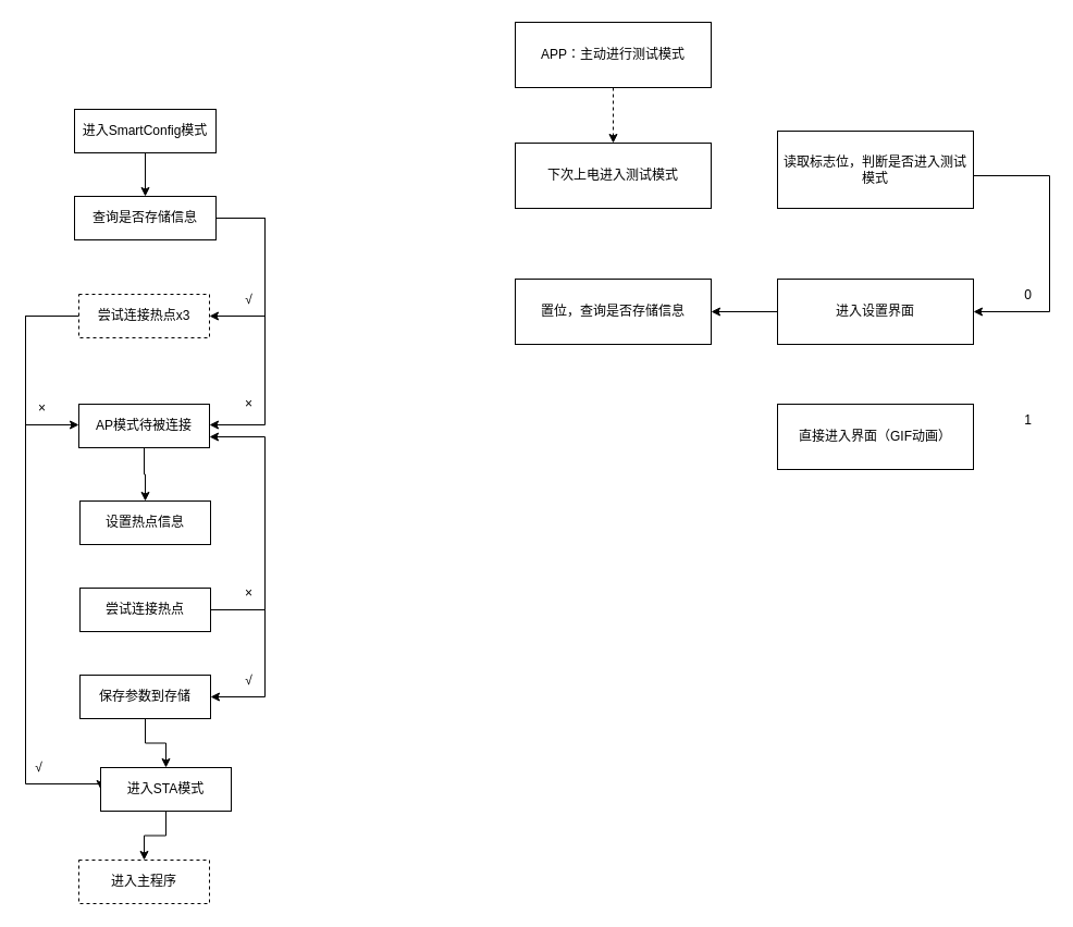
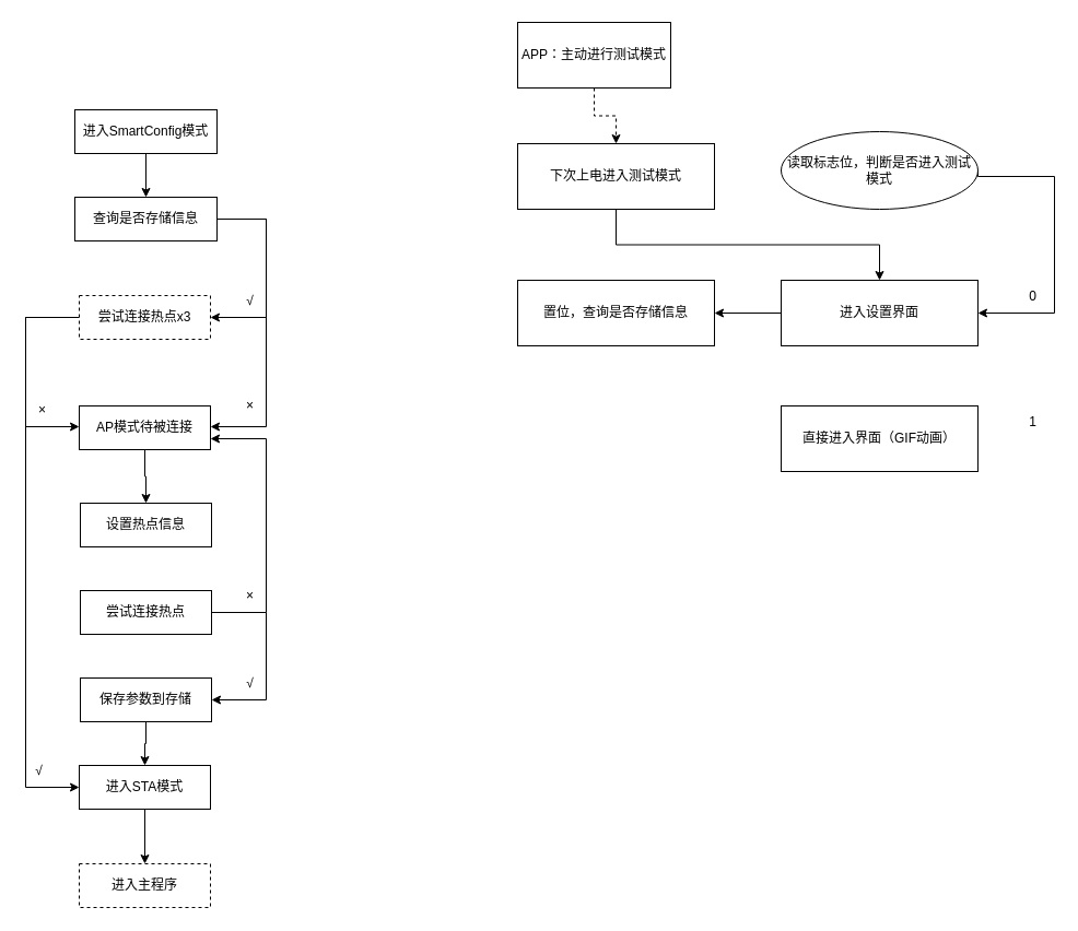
  <mxCell id="0" />
  <mxCell id="1" parent="0" />
  <mxCell id="2" style="edgeStyle=orthogonalEdgeStyle;rounded=0;orthogonalLoop=1;jettySize=auto;html=1;exitX=0;exitY=0.5;exitDx=0;exitDy=0;entryX=0;entryY=0.5;entryDx=0;entryDy=0;" parent="1" source="4" edge="1"><mxGeometry relative="1" as="geometry"><mxPoint x="72" y="390" as="targetPoint" /><Array as="points"><mxPoint x="23" y="290" /><mxPoint x="23" y="390" /></Array></mxGeometry></mxCell>
  <mxCell id="3" style="edgeStyle=orthogonalEdgeStyle;rounded=0;orthogonalLoop=1;jettySize=auto;html=1;exitX=0;exitY=0.5;exitDx=0;exitDy=0;entryX=0;entryY=0.5;entryDx=0;entryDy=0;" parent="1" source="4" target="10" edge="1"><mxGeometry relative="1" as="geometry"><Array as="points"><mxPoint x="23" y="290" /><mxPoint x="23" y="720" /></Array></mxGeometry></mxCell>
  <mxCell id="4" value="尝试连接热点x3" style="rounded=0;whiteSpace=wrap;html=1;dashed=1;" parent="1" vertex="1"><mxGeometry x="72" y="270" width="120" height="40" as="geometry" /></mxCell>
  <mxCell id="5" style="edgeStyle=orthogonalEdgeStyle;rounded=0;orthogonalLoop=1;jettySize=auto;html=1;exitX=1;exitY=0.5;exitDx=0;exitDy=0;entryX=1;entryY=0.5;entryDx=0;entryDy=0;" parent="1" source="7" target="4" edge="1"><mxGeometry relative="1" as="geometry"><mxPoint x="192" y="300.29" as="targetPoint" /><mxPoint x="203" y="200" as="sourcePoint" /><Array as="points"><mxPoint x="243" y="200" /><mxPoint x="243" y="290" /></Array></mxGeometry></mxCell>
  <mxCell id="6" style="edgeStyle=orthogonalEdgeStyle;rounded=0;orthogonalLoop=1;jettySize=auto;html=1;exitX=1;exitY=0.5;exitDx=0;exitDy=0;entryX=1;entryY=0.5;entryDx=0;entryDy=0;" parent="1" edge="1"><mxGeometry relative="1" as="geometry"><mxPoint x="198" y="200" as="sourcePoint" /><mxPoint x="192" y="390" as="targetPoint" /><Array as="points"><mxPoint x="243" y="200" /><mxPoint x="243" y="390" /></Array></mxGeometry></mxCell>
  <mxCell id="7" value="查询是否存储信息" style="rounded=0;whiteSpace=wrap;html=1;" parent="1" vertex="1"><mxGeometry x="68" y="180" width="130" height="40" as="geometry" /></mxCell>
  <mxCell id="8" value="×" style="text;html=1;align=center;verticalAlign=middle;resizable=0;points=[];autosize=1;strokeColor=none;fillColor=none;" parent="1" vertex="1"><mxGeometry x="213" y="356" width="30" height="30" as="geometry" /></mxCell>
  <mxCell id="9" style="edgeStyle=orthogonalEdgeStyle;rounded=0;orthogonalLoop=1;jettySize=auto;html=1;exitX=0.5;exitY=1;exitDx=0;exitDy=0;entryX=0.5;entryY=0;entryDx=0;entryDy=0;" parent="1" source="10" target="14" edge="1"><mxGeometry relative="1" as="geometry" /></mxCell>
- <mxCell id="10" value="进入STA模式" style="rounded=0;whiteSpace=wrap;html=1;" parent="1" vertex="1"><mxGeometry x="92" y="705" width="120" height="40" as="geometry" /></mxCell>
+ <mxCell id="10" value="进入STA模式" style="rounded=0;whiteSpace=wrap;html=1;" parent="1" vertex="1"><mxGeometry x="72" y="700" width="120" height="40" as="geometry" /></mxCell>
  <mxCell id="11" value="√" style="text;html=1;align=center;verticalAlign=middle;resizable=0;points=[];autosize=1;strokeColor=none;fillColor=none;" parent="1" vertex="1"><mxGeometry x="20" y="690" width="30" height="30" as="geometry" /></mxCell>
  <mxCell id="12" value="√" style="text;html=1;align=center;verticalAlign=middle;resizable=0;points=[];autosize=1;strokeColor=none;fillColor=none;" parent="1" vertex="1"><mxGeometry x="213" y="260" width="30" height="30" as="geometry" /></mxCell>
  <mxCell id="13" value="×" style="text;html=1;align=center;verticalAlign=middle;resizable=0;points=[];autosize=1;strokeColor=none;fillColor=none;" parent="1" vertex="1"><mxGeometry x="23" y="360" width="30" height="30" as="geometry" /></mxCell>
  <mxCell id="14" value="进入主程序" style="rounded=0;whiteSpace=wrap;html=1;dashed=1;" parent="1" vertex="1"><mxGeometry x="72" y="790" width="120" height="40" as="geometry" /></mxCell>
  <mxCell id="15" style="edgeStyle=orthogonalEdgeStyle;rounded=0;orthogonalLoop=1;jettySize=auto;html=1;exitX=0.5;exitY=1;exitDx=0;exitDy=0;entryX=0.5;entryY=0;entryDx=0;entryDy=0;" parent="1" source="16" target="17" edge="1"><mxGeometry relative="1" as="geometry" /></mxCell>
  <mxCell id="16" value="AP模式待被连接" style="rounded=0;whiteSpace=wrap;html=1;" parent="1" vertex="1"><mxGeometry x="72" y="371" width="120" height="40" as="geometry" /></mxCell>
  <mxCell id="17" value="设置热点信息" style="rounded=0;whiteSpace=wrap;html=1;" parent="1" vertex="1"><mxGeometry x="73" y="460" width="120" height="40" as="geometry" /></mxCell>
  <mxCell id="18" style="edgeStyle=orthogonalEdgeStyle;rounded=0;orthogonalLoop=1;jettySize=auto;html=1;exitX=0.5;exitY=1;exitDx=0;exitDy=0;entryX=0.5;entryY=0;entryDx=0;entryDy=0;" parent="1" source="19" target="7" edge="1"><mxGeometry relative="1" as="geometry" /></mxCell>
  <mxCell id="19" value="进入SmartConfig模式" style="rounded=0;whiteSpace=wrap;html=1;" parent="1" vertex="1"><mxGeometry x="68" y="100" width="130" height="40" as="geometry" /></mxCell>
  <mxCell id="20" style="edgeStyle=orthogonalEdgeStyle;rounded=0;orthogonalLoop=1;jettySize=auto;html=1;exitX=1;exitY=0.5;exitDx=0;exitDy=0;entryX=1;entryY=0.5;entryDx=0;entryDy=0;" parent="1" source="22" target="24" edge="1"><mxGeometry relative="1" as="geometry"><Array as="points"><mxPoint x="243" y="560" /><mxPoint x="243" y="640" /></Array></mxGeometry></mxCell>
  <mxCell id="21" style="edgeStyle=orthogonalEdgeStyle;rounded=0;orthogonalLoop=1;jettySize=auto;html=1;exitX=1;exitY=0.5;exitDx=0;exitDy=0;entryX=1;entryY=0.75;entryDx=0;entryDy=0;" parent="1" source="22" target="16" edge="1"><mxGeometry relative="1" as="geometry"><Array as="points"><mxPoint x="243" y="560" /><mxPoint x="243" y="401" /></Array></mxGeometry></mxCell>
  <mxCell id="22" value="尝试连接热点" style="rounded=0;whiteSpace=wrap;html=1;" parent="1" vertex="1"><mxGeometry x="73" y="540" width="120" height="40" as="geometry" /></mxCell>
  <mxCell id="23" style="edgeStyle=orthogonalEdgeStyle;rounded=0;orthogonalLoop=1;jettySize=auto;html=1;exitX=0.5;exitY=1;exitDx=0;exitDy=0;entryX=0.5;entryY=0;entryDx=0;entryDy=0;" parent="1" source="24" target="10" edge="1"><mxGeometry relative="1" as="geometry" /></mxCell>
  <mxCell id="24" value="保存参数到存储" style="rounded=0;whiteSpace=wrap;html=1;" parent="1" vertex="1"><mxGeometry x="73" y="620" width="120" height="40" as="geometry" /></mxCell>
  <mxCell id="25" value="√" style="text;html=1;align=center;verticalAlign=middle;resizable=0;points=[];autosize=1;strokeColor=none;fillColor=none;" parent="1" vertex="1"><mxGeometry x="213" y="610" width="30" height="30" as="geometry" /></mxCell>
  <mxCell id="26" value="×" style="text;html=1;align=center;verticalAlign=middle;resizable=0;points=[];autosize=1;strokeColor=none;fillColor=none;" parent="1" vertex="1"><mxGeometry x="213" y="530" width="30" height="30" as="geometry" /></mxCell>
  <mxCell id="27" style="edgeStyle=orthogonalEdgeStyle;rounded=0;orthogonalLoop=1;jettySize=auto;html=1;exitX=1;exitY=0.5;exitDx=0;exitDy=0;entryX=1;entryY=0.5;entryDx=0;entryDy=0;" parent="1" source="28" target="30" edge="1"><mxGeometry relative="1" as="geometry"><Array as="points"><mxPoint x="964" y="161" /><mxPoint x="964" y="286" /></Array></mxGeometry></mxCell>
- <mxCell id="28" value="读取标志位，判断是否进入测试模式" style="rounded=0;whiteSpace=wrap;html=1;" parent="1" vertex="1"><mxGeometry x="714" y="120" width="180" height="71" as="geometry" /></mxCell>
+ <mxCell id="28" value="读取标志位，判断是否进入测试模式" style="ellipse;whiteSpace=wrap;html=1;" parent="1" vertex="1"><mxGeometry x="714" y="120" width="180" height="71" as="geometry" /></mxCell>
  <mxCell id="29" style="edgeStyle=orthogonalEdgeStyle;rounded=0;orthogonalLoop=1;jettySize=auto;html=1;exitX=0;exitY=0.5;exitDx=0;exitDy=0;entryX=1;entryY=0.5;entryDx=0;entryDy=0;" parent="1" source="30" target="34" edge="1"><mxGeometry relative="1" as="geometry" /></mxCell>
  <mxCell id="30" value="进入设置界面" style="rounded=0;whiteSpace=wrap;html=1;" parent="1" vertex="1"><mxGeometry x="714" y="256" width="180" height="60" as="geometry" /></mxCell>
  <mxCell id="31" value="直接进入界面（GIF动画）" style="rounded=0;whiteSpace=wrap;html=1;" parent="1" vertex="1"><mxGeometry x="714" y="371" width="180" height="60" as="geometry" /></mxCell>
  <mxCell id="32" value="0" style="text;html=1;align=center;verticalAlign=middle;resizable=0;points=[];autosize=1;strokeColor=none;fillColor=none;" parent="1" vertex="1"><mxGeometry x="929" y="256" width="30" height="30" as="geometry" /></mxCell>
  <mxCell id="33" value="1" style="text;html=1;align=center;verticalAlign=middle;resizable=0;points=[];autosize=1;strokeColor=none;fillColor=none;" parent="1" vertex="1"><mxGeometry x="929" y="371" width="30" height="30" as="geometry" /></mxCell>
  <mxCell id="34" value="置位，查询是否存储信息" style="rounded=0;whiteSpace=wrap;html=1;" parent="1" vertex="1"><mxGeometry x="473" y="256" width="180" height="60" as="geometry" /></mxCell>
  <mxCell id="35" style="edgeStyle=orthogonalEdgeStyle;rounded=0;orthogonalLoop=1;jettySize=auto;html=1;exitX=0.5;exitY=1;exitDx=0;exitDy=0;entryX=0.5;entryY=0;entryDx=0;entryDy=0;dashed=1;" parent="1" source="36" target="38" edge="1"><mxGeometry relative="1" as="geometry" /></mxCell>
- <mxCell id="36" value="APP：主动进行测试模式" style="rounded=0;whiteSpace=wrap;html=1;" parent="1" vertex="1"><mxGeometry x="473" y="20" width="180" height="60" as="geometry" /></mxCell>
+ <mxCell id="36" value="APP：主动进行测试模式" style="rounded=0;whiteSpace=wrap;html=1;" parent="1" vertex="1"><mxGeometry x="473" y="20" width="140" height="60" as="geometry" /></mxCell>
+ <mxCell id="37" style="edgeStyle=orthogonalEdgeStyle;rounded=0;orthogonalLoop=1;jettySize=auto;html=1;exitX=0.5;exitY=1;exitDx=0;exitDy=0;entryX=0.5;entryY=0;entryDx=0;entryDy=0;" parent="1" source="38" target="30" edge="1"><mxGeometry relative="1" as="geometry" /></mxCell>
  <mxCell id="38" value="下次上电进入测试模式" style="rounded=0;whiteSpace=wrap;html=1;" parent="1" vertex="1"><mxGeometry x="473" y="131" width="180" height="60" as="geometry" /></mxCell>
